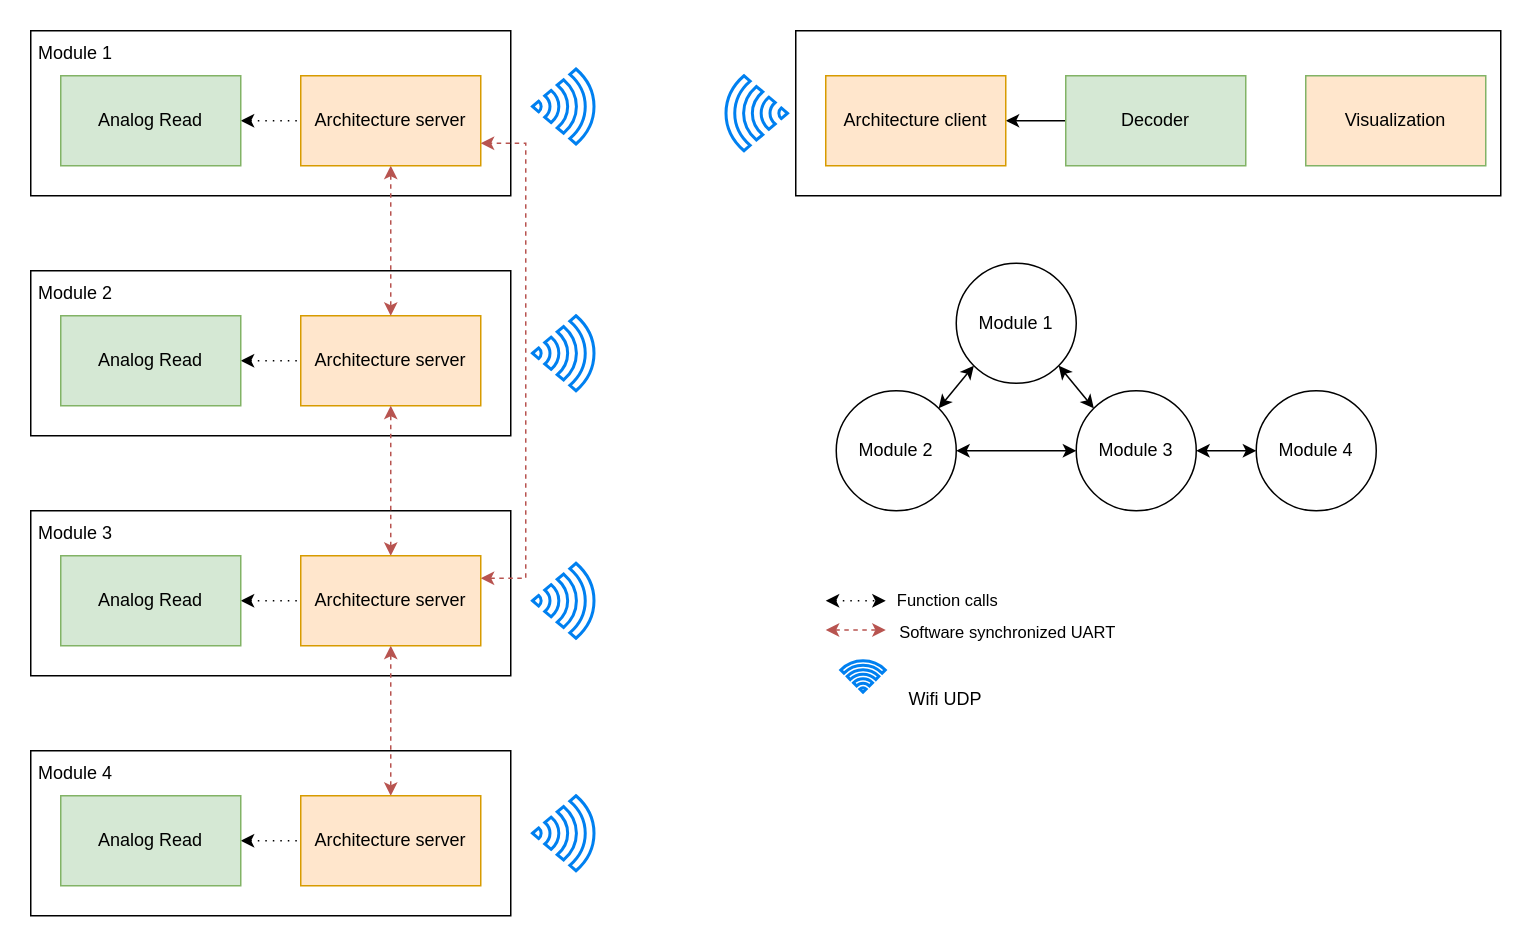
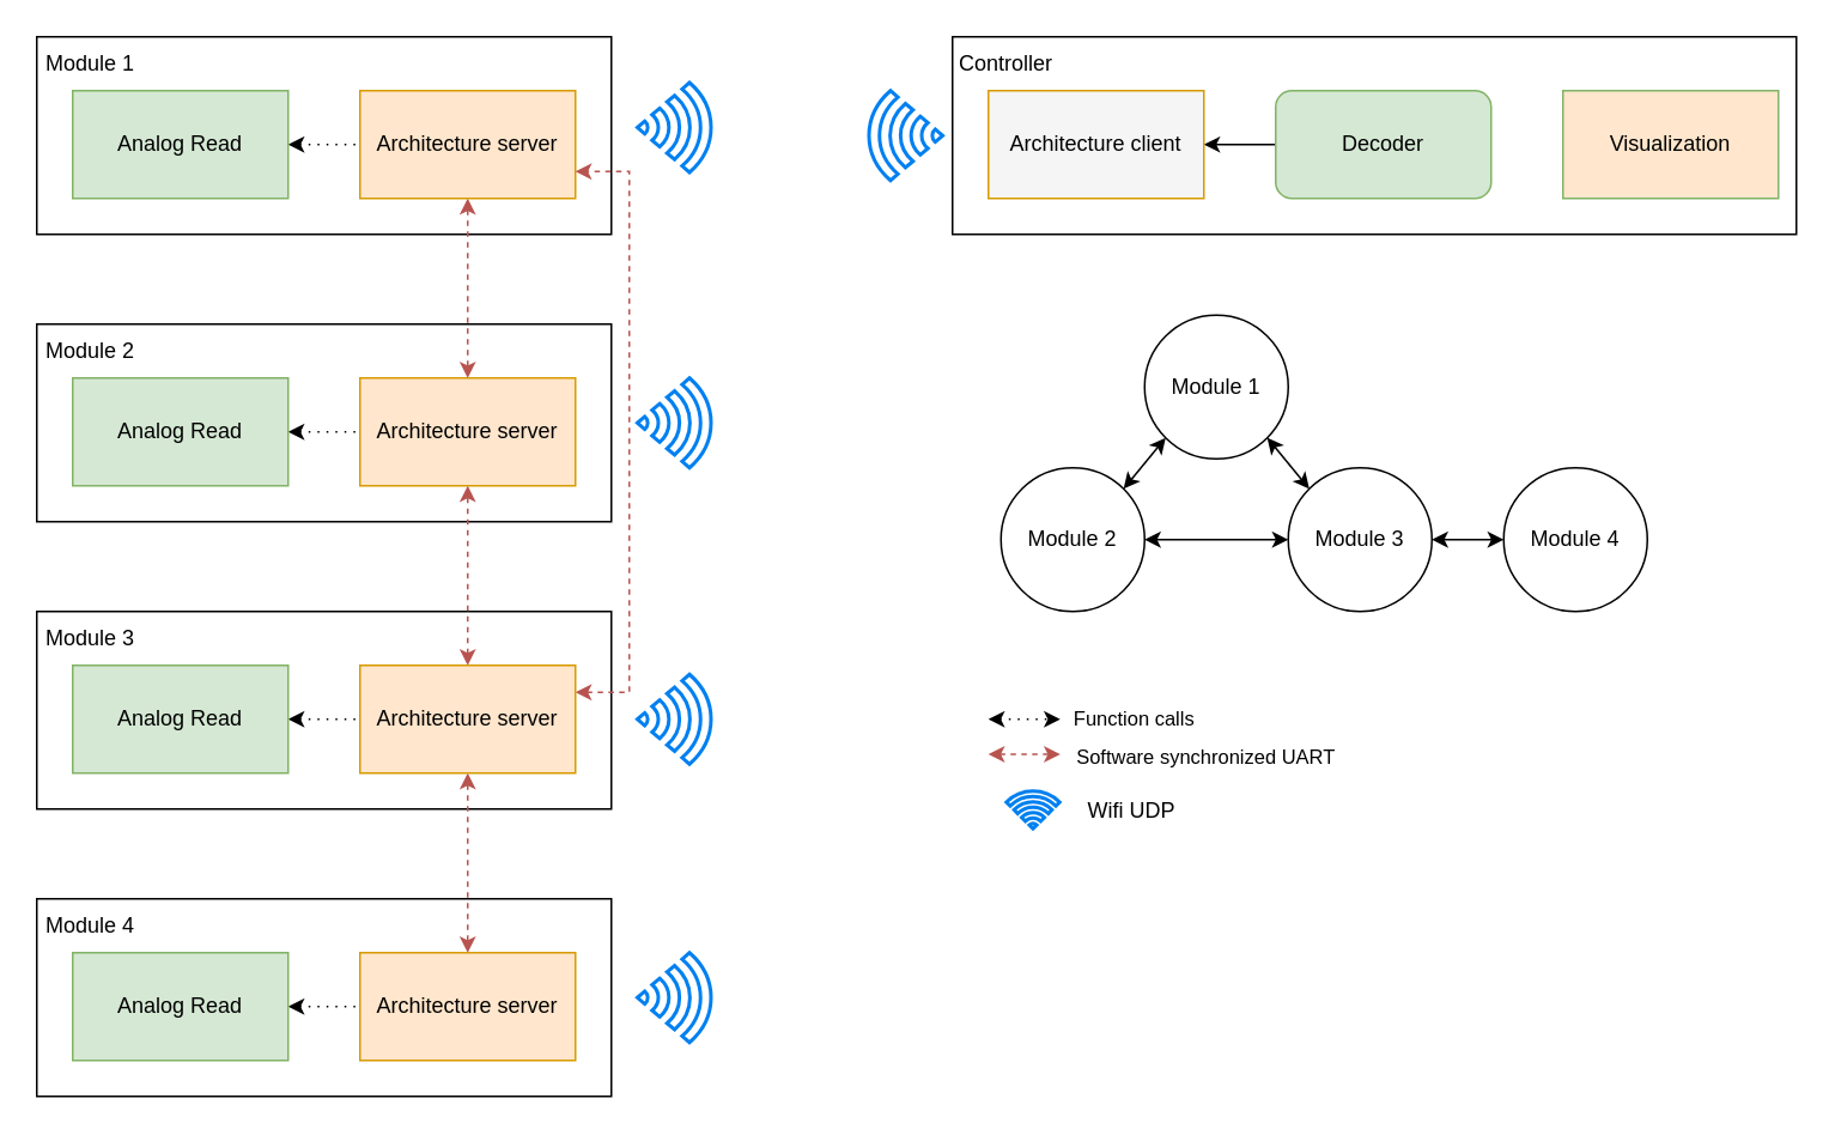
  <mxCell id="0" />
  <mxCell id="1" parent="0" />
  <mxCell id="2" value="" style="rounded=0;whiteSpace=wrap;html=1;" vertex="1" parent="1"><mxGeometry x="20" y="500" width="320" height="110" as="geometry" /></mxCell>
  <mxCell id="3" value="" style="rounded=0;whiteSpace=wrap;html=1;" vertex="1" parent="1"><mxGeometry x="530" y="20" width="470" height="110" as="geometry" /></mxCell>
  <mxCell id="4" value="" style="rounded=0;whiteSpace=wrap;html=1;" vertex="1" parent="1"><mxGeometry x="20" y="340" width="320" height="110" as="geometry" /></mxCell>
  <mxCell id="5" value="Module 3" style="text;html=1;align=center;verticalAlign=middle;whiteSpace=wrap;rounded=0;" vertex="1" parent="1"><mxGeometry x="20" y="340" width="60" height="30" as="geometry" /></mxCell>
  <mxCell id="6" value="" style="rounded=0;whiteSpace=wrap;html=1;" vertex="1" parent="1"><mxGeometry x="20" y="180" width="320" height="110" as="geometry" /></mxCell>
  <mxCell id="7" value="Module 2" style="text;html=1;align=center;verticalAlign=middle;whiteSpace=wrap;rounded=0;" vertex="1" parent="1"><mxGeometry x="20" y="180" width="60" height="30" as="geometry" /></mxCell>
  <mxCell id="8" value="" style="rounded=0;whiteSpace=wrap;html=1;" vertex="1" parent="1"><mxGeometry x="20" y="20" width="320" height="110" as="geometry" /></mxCell>
  <mxCell id="9" style="edgeStyle=orthogonalEdgeStyle;rounded=0;orthogonalLoop=1;jettySize=auto;html=1;startArrow=classic;startFill=1;dashed=1;dashPattern=1 4;endArrow=none;endFill=0;" edge="1" parent="1" source="10" target="11"><mxGeometry relative="1" as="geometry" /></mxCell>
  <mxCell id="10" value="Analog Read" style="rounded=0;whiteSpace=wrap;html=1;fillColor=#d5e8d4;strokeColor=#82b366;" vertex="1" parent="1"><mxGeometry x="40" y="210" width="120" height="60" as="geometry" /></mxCell>
  <mxCell id="11" value="Architecture server" style="rounded=0;whiteSpace=wrap;html=1;fillColor=#ffe6cc;strokeColor=#d79b00;" vertex="1" parent="1"><mxGeometry x="200" y="210" width="120" height="60" as="geometry" /></mxCell>
  <mxCell id="12" style="edgeStyle=orthogonalEdgeStyle;rounded=0;orthogonalLoop=1;jettySize=auto;html=1;entryX=0;entryY=0.5;entryDx=0;entryDy=0;startArrow=classic;startFill=1;dashed=0;dashPattern=1 4;endArrow=none;endFill=0;" edge="1" parent="1" source="13" target="14"><mxGeometry relative="1" as="geometry" /></mxCell>
- <mxCell id="13" value="Architecture client" style="rounded=0;whiteSpace=wrap;html=1;fillColor=#ffe6cc;strokeColor=#d79b00;" vertex="1" parent="1"><mxGeometry x="550" y="50" width="120" height="60" as="geometry" /></mxCell>
- <mxCell id="14" value="Decoder" style="rounded=0;whiteSpace=wrap;html=1;fillColor=#d5e8d4;strokeColor=#82b366;" vertex="1" parent="1"><mxGeometry x="710" y="50" width="120" height="60" as="geometry" /></mxCell>
+ <mxCell id="13" value="Architecture client" style="rounded=0;whiteSpace=wrap;html=1;fillColor=#f5f5f5;strokeColor=#d79b00;" vertex="1" parent="1"><mxGeometry x="550" y="50" width="120" height="60" as="geometry" /></mxCell>
+ <mxCell id="14" value="Decoder" style="whiteSpace=wrap;html=1;fillColor=#d5e8d4;strokeColor=#82b366;rounded=1;" vertex="1" parent="1"><mxGeometry x="710" y="50" width="120" height="60" as="geometry" /></mxCell>
  <mxCell id="15" value="Visualization" style="rounded=0;whiteSpace=wrap;html=1;fillColor=#ffe6cc;strokeColor=#82b366;" vertex="1" parent="1"><mxGeometry x="870" y="50" width="120" height="60" as="geometry" /></mxCell>
  <mxCell id="16" style="edgeStyle=orthogonalEdgeStyle;rounded=0;orthogonalLoop=1;jettySize=auto;html=1;startArrow=classic;startFill=1;dashed=1;dashPattern=1 4;endArrow=none;endFill=0;" edge="1" parent="1" source="17" target="19"><mxGeometry relative="1" as="geometry" /></mxCell>
  <mxCell id="17" value="Analog Read" style="rounded=0;whiteSpace=wrap;html=1;fillColor=#d5e8d4;strokeColor=#82b366;" vertex="1" parent="1"><mxGeometry x="40" y="50" width="120" height="60" as="geometry" /></mxCell>
  <mxCell id="18" style="edgeStyle=orthogonalEdgeStyle;rounded=0;orthogonalLoop=1;jettySize=auto;html=1;entryX=0.5;entryY=0;entryDx=0;entryDy=0;startArrow=classic;startFill=1;fillColor=#f8cecc;strokeColor=#b85450;dashed=1;" edge="1" parent="1" source="19" target="11"><mxGeometry relative="1" as="geometry" /></mxCell>
  <mxCell id="19" value="Architecture server" style="rounded=0;whiteSpace=wrap;html=1;fillColor=#ffe6cc;strokeColor=#d79b00;" vertex="1" parent="1"><mxGeometry x="200" y="50" width="120" height="60" as="geometry" /></mxCell>
  <mxCell id="20" style="edgeStyle=orthogonalEdgeStyle;rounded=0;orthogonalLoop=1;jettySize=auto;html=1;startArrow=classic;startFill=1;dashed=1;dashPattern=1 4;endArrow=none;endFill=0;" edge="1" parent="1" source="21" target="25"><mxGeometry relative="1" as="geometry" /></mxCell>
  <mxCell id="21" value="Analog Read" style="rounded=0;whiteSpace=wrap;html=1;fillColor=#d5e8d4;strokeColor=#82b366;" vertex="1" parent="1"><mxGeometry x="40" y="370" width="120" height="60" as="geometry" /></mxCell>
  <mxCell id="22" style="edgeStyle=orthogonalEdgeStyle;rounded=0;orthogonalLoop=1;jettySize=auto;html=1;entryX=0.5;entryY=1;entryDx=0;entryDy=0;startArrow=classic;startFill=1;fillColor=#f8cecc;strokeColor=#b85450;dashed=1;" edge="1" parent="1" source="25" target="11"><mxGeometry relative="1" as="geometry" /></mxCell>
  <mxCell id="23" style="edgeStyle=orthogonalEdgeStyle;rounded=0;orthogonalLoop=1;jettySize=auto;html=1;exitX=1;exitY=0.25;exitDx=0;exitDy=0;entryX=1;entryY=0.75;entryDx=0;entryDy=0;startArrow=classic;startFill=1;fillColor=#f8cecc;strokeColor=#b85450;dashed=1;" edge="1" parent="1" source="25" target="19"><mxGeometry relative="1" as="geometry"><Array as="points"><mxPoint x="350" y="385" /><mxPoint x="350" y="95" /></Array></mxGeometry></mxCell>
  <mxCell id="24" style="edgeStyle=orthogonalEdgeStyle;rounded=0;orthogonalLoop=1;jettySize=auto;html=1;entryX=0.5;entryY=0;entryDx=0;entryDy=0;startArrow=classic;startFill=1;fillColor=#f8cecc;strokeColor=#b85450;dashed=1;" edge="1" parent="1" source="25" target="35"><mxGeometry relative="1" as="geometry" /></mxCell>
  <mxCell id="25" value="Architecture server" style="rounded=0;whiteSpace=wrap;html=1;fillColor=#ffe6cc;strokeColor=#d79b00;" vertex="1" parent="1"><mxGeometry x="200" y="370" width="120" height="60" as="geometry" /></mxCell>
  <mxCell id="26" value="Module 1" style="text;html=1;align=center;verticalAlign=middle;whiteSpace=wrap;rounded=0;" vertex="1" parent="1"><mxGeometry x="20" y="20" width="60" height="30" as="geometry" /></mxCell>
+ <mxCell id="27" value="Controller" style="text;html=1;align=center;verticalAlign=middle;whiteSpace=wrap;rounded=0;" vertex="1" parent="1"><mxGeometry x="530" y="20" width="60" height="30" as="geometry" /></mxCell>
  <mxCell id="28" value="" style="endArrow=classic;startArrow=classic;html=1;rounded=0;dashed=1;dashPattern=1 4;" edge="1" parent="1"><mxGeometry width="50" height="50" relative="1" as="geometry"><mxPoint x="550" y="400" as="sourcePoint" /><mxPoint x="590" y="400" as="targetPoint" /></mxGeometry></mxCell>
  <mxCell id="29" value="Function calls" style="edgeLabel;html=1;align=center;verticalAlign=middle;resizable=0;points=[];" vertex="1" connectable="0" parent="28"><mxGeometry x="0.15" y="1" relative="1" as="geometry"><mxPoint x="57" as="offset" /></mxGeometry></mxCell>
  <mxCell id="30" value="" style="endArrow=classic;startArrow=classic;html=1;rounded=0;fillColor=#f8cecc;strokeColor=#b85450;dashed=1;" edge="1" parent="1"><mxGeometry width="50" height="50" relative="1" as="geometry"><mxPoint x="550" y="419.5" as="sourcePoint" /><mxPoint x="590" y="419.5" as="targetPoint" /></mxGeometry></mxCell>
  <mxCell id="31" value="Software synchronized UART" style="edgeLabel;html=1;align=center;verticalAlign=middle;resizable=0;points=[];" vertex="1" connectable="0" parent="30"><mxGeometry x="0.15" relative="1" as="geometry"><mxPoint x="97" y="1" as="offset" /></mxGeometry></mxCell>
  <mxCell id="32" value="Module 4" style="text;html=1;align=center;verticalAlign=middle;whiteSpace=wrap;rounded=0;" vertex="1" parent="1"><mxGeometry x="20" y="500" width="60" height="30" as="geometry" /></mxCell>
  <mxCell id="33" style="edgeStyle=orthogonalEdgeStyle;rounded=0;orthogonalLoop=1;jettySize=auto;html=1;startArrow=classic;startFill=1;dashed=1;dashPattern=1 4;endArrow=none;endFill=0;" edge="1" parent="1" source="34" target="35"><mxGeometry relative="1" as="geometry" /></mxCell>
  <mxCell id="34" value="Analog Read" style="rounded=0;whiteSpace=wrap;html=1;fillColor=#d5e8d4;strokeColor=#82b366;" vertex="1" parent="1"><mxGeometry x="40" y="530" width="120" height="60" as="geometry" /></mxCell>
  <mxCell id="35" value="Architecture server" style="rounded=0;whiteSpace=wrap;html=1;fillColor=#ffe6cc;strokeColor=#d79b00;" vertex="1" parent="1"><mxGeometry x="200" y="530" width="120" height="60" as="geometry" /></mxCell>
  <mxCell id="36" value="Module 1" style="ellipse;whiteSpace=wrap;html=1;aspect=fixed;" vertex="1" parent="1"><mxGeometry x="637" y="175" width="80" height="80" as="geometry" /></mxCell>
  <mxCell id="37" style="edgeStyle=orthogonalEdgeStyle;rounded=0;orthogonalLoop=1;jettySize=auto;html=1;entryX=0;entryY=0.5;entryDx=0;entryDy=0;startArrow=classic;startFill=1;" edge="1" parent="1" source="38" target="40"><mxGeometry relative="1" as="geometry" /></mxCell>
  <mxCell id="38" value="Module 2" style="ellipse;whiteSpace=wrap;html=1;aspect=fixed;" vertex="1" parent="1"><mxGeometry x="557" y="260" width="80" height="80" as="geometry" /></mxCell>
  <mxCell id="39" style="edgeStyle=orthogonalEdgeStyle;rounded=0;orthogonalLoop=1;jettySize=auto;html=1;entryX=0;entryY=0.5;entryDx=0;entryDy=0;startArrow=classic;startFill=1;" edge="1" parent="1" source="40" target="41"><mxGeometry relative="1" as="geometry" /></mxCell>
  <mxCell id="40" value="Module 3" style="ellipse;whiteSpace=wrap;html=1;aspect=fixed;" vertex="1" parent="1"><mxGeometry x="717" y="260" width="80" height="80" as="geometry" /></mxCell>
  <mxCell id="41" value="Module 4" style="ellipse;whiteSpace=wrap;html=1;aspect=fixed;" vertex="1" parent="1"><mxGeometry x="837" y="260" width="80" height="80" as="geometry" /></mxCell>
  <mxCell id="42" value="" style="endArrow=classic;startArrow=classic;html=1;rounded=0;entryX=0;entryY=0;entryDx=0;entryDy=0;exitX=1;exitY=1;exitDx=0;exitDy=0;" edge="1" parent="1" source="36" target="40"><mxGeometry width="50" height="50" relative="1" as="geometry"><mxPoint x="787" y="200" as="sourcePoint" /><mxPoint x="597" y="160" as="targetPoint" /></mxGeometry></mxCell>
  <mxCell id="43" value="" style="endArrow=classic;startArrow=classic;html=1;rounded=0;entryX=0;entryY=1;entryDx=0;entryDy=0;exitX=1;exitY=0;exitDx=0;exitDy=0;" edge="1" parent="1" source="38" target="36"><mxGeometry width="50" height="50" relative="1" as="geometry"><mxPoint x="547" y="210" as="sourcePoint" /><mxPoint x="597" y="160" as="targetPoint" /></mxGeometry></mxCell>
  <mxCell id="44" value="" style="html=1;verticalLabelPosition=bottom;align=center;labelBackgroundColor=#ffffff;verticalAlign=top;strokeWidth=2;strokeColor=#0080F0;shadow=0;dashed=0;shape=mxgraph.ios7.icons.wifi;pointerEvents=1" vertex="1" parent="1"><mxGeometry x="560" y="440" width="29.7" height="21" as="geometry" /></mxCell>
- <mxCell id="45" value="Wifi UDP" style="text;html=1;align=center;verticalAlign=middle;whiteSpace=wrap;rounded=0;" vertex="1" parent="1"><mxGeometry x="600" y="450.5" width="60" height="30" as="geometry" /></mxCell>
+ <mxCell id="45" value="Wifi UDP" style="text;html=1;align=center;verticalAlign=middle;whiteSpace=wrap;rounded=0;" vertex="1" parent="1"><mxGeometry x="600" y="435.5" width="60" height="30" as="geometry" /></mxCell>
  <mxCell id="46" value="" style="html=1;verticalLabelPosition=bottom;align=center;labelBackgroundColor=#ffffff;verticalAlign=top;strokeWidth=2;strokeColor=#0080F0;shadow=0;dashed=0;shape=mxgraph.ios7.icons.wifi;pointerEvents=1;rotation=90;" vertex="1" parent="1"><mxGeometry x="350" y="50" width="50" height="41" as="geometry" /></mxCell>
  <mxCell id="47" value="" style="html=1;verticalLabelPosition=bottom;align=center;labelBackgroundColor=#ffffff;verticalAlign=top;strokeWidth=2;strokeColor=#0080F0;shadow=0;dashed=0;shape=mxgraph.ios7.icons.wifi;pointerEvents=1;rotation=90;" vertex="1" parent="1"><mxGeometry x="350" y="214.5" width="50" height="41" as="geometry" /></mxCell>
  <mxCell id="48" value="" style="html=1;verticalLabelPosition=bottom;align=center;labelBackgroundColor=#ffffff;verticalAlign=top;strokeWidth=2;strokeColor=#0080F0;shadow=0;dashed=0;shape=mxgraph.ios7.icons.wifi;pointerEvents=1;rotation=90;" vertex="1" parent="1"><mxGeometry x="350" y="379.5" width="50" height="41" as="geometry" /></mxCell>
  <mxCell id="49" value="" style="html=1;verticalLabelPosition=bottom;align=center;labelBackgroundColor=#ffffff;verticalAlign=top;strokeWidth=2;strokeColor=#0080F0;shadow=0;dashed=0;shape=mxgraph.ios7.icons.wifi;pointerEvents=1;rotation=90;" vertex="1" parent="1"><mxGeometry x="350" y="534.5" width="50" height="41" as="geometry" /></mxCell>
  <mxCell id="50" value="" style="html=1;verticalLabelPosition=bottom;align=center;labelBackgroundColor=#ffffff;verticalAlign=top;strokeWidth=2;strokeColor=#0080F0;shadow=0;dashed=0;shape=mxgraph.ios7.icons.wifi;pointerEvents=1;rotation=-90;" vertex="1" parent="1"><mxGeometry x="479" y="54.5" width="50" height="41" as="geometry" /></mxCell>
